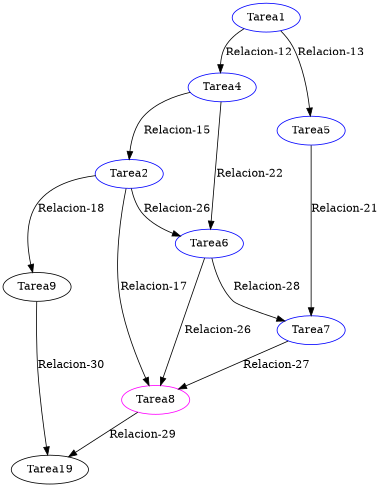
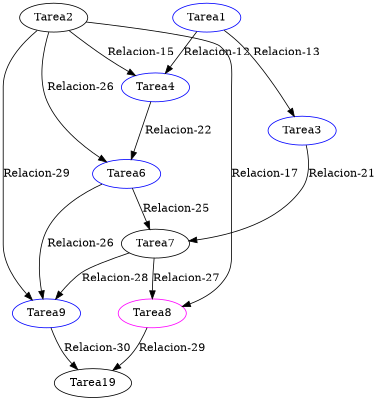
  strict digraph {
    node [color=blue]
    edge [color=black]
    n1 [label=Tarea1]
    n2 [label=Tarea4]
-   n3 [label=Tarea5]
+   n3 [label=Tarea3]
    n4 [label=Tarea6]
-   n5 [label=Tarea7]
-   n6 [color=black label=Tarea9]
+   n5 [color=black label=Tarea7]
+   n6 [label=Tarea9]
    n7 [color=black label=Tarea19]
-   n8 [label=Tarea2]
+   n8 [color=black label=Tarea2]
    n9 [color=magenta label=Tarea8]
    n1 -> n2 [label="Relacion-12"]
    n1 -> n3 [label="Relacion-13"]
    n2 -> n4 [label="Relacion-22"]
    n3 -> n5 [label="Relacion-21"]
-   n4 -> n5 [label="Relacion-28"]
-   n4 -> n9 [label="Relacion-26"]
+   n4 -> n5 [label="Relacion-25"]
+   n4 -> n6 [label="Relacion-26"]
+   n5 -> n6 [label="Relacion-28"]
    n5 -> n9 [label="Relacion-27"]
    n6 -> n7 [label="Relacion-30"]
-   n2 -> n8 [label="Relacion-15"]
+   n8 -> n2 [label="Relacion-15"]
    n8 -> n4 [label="Relacion-26"]
-   n8 -> n6 [label="Relacion-18"]
+   n8 -> n6 [label="Relacion-29"]
    n8 -> n9 [label="Relacion-17"]
    n9 -> n7 [label="Relacion-29"]
  }
